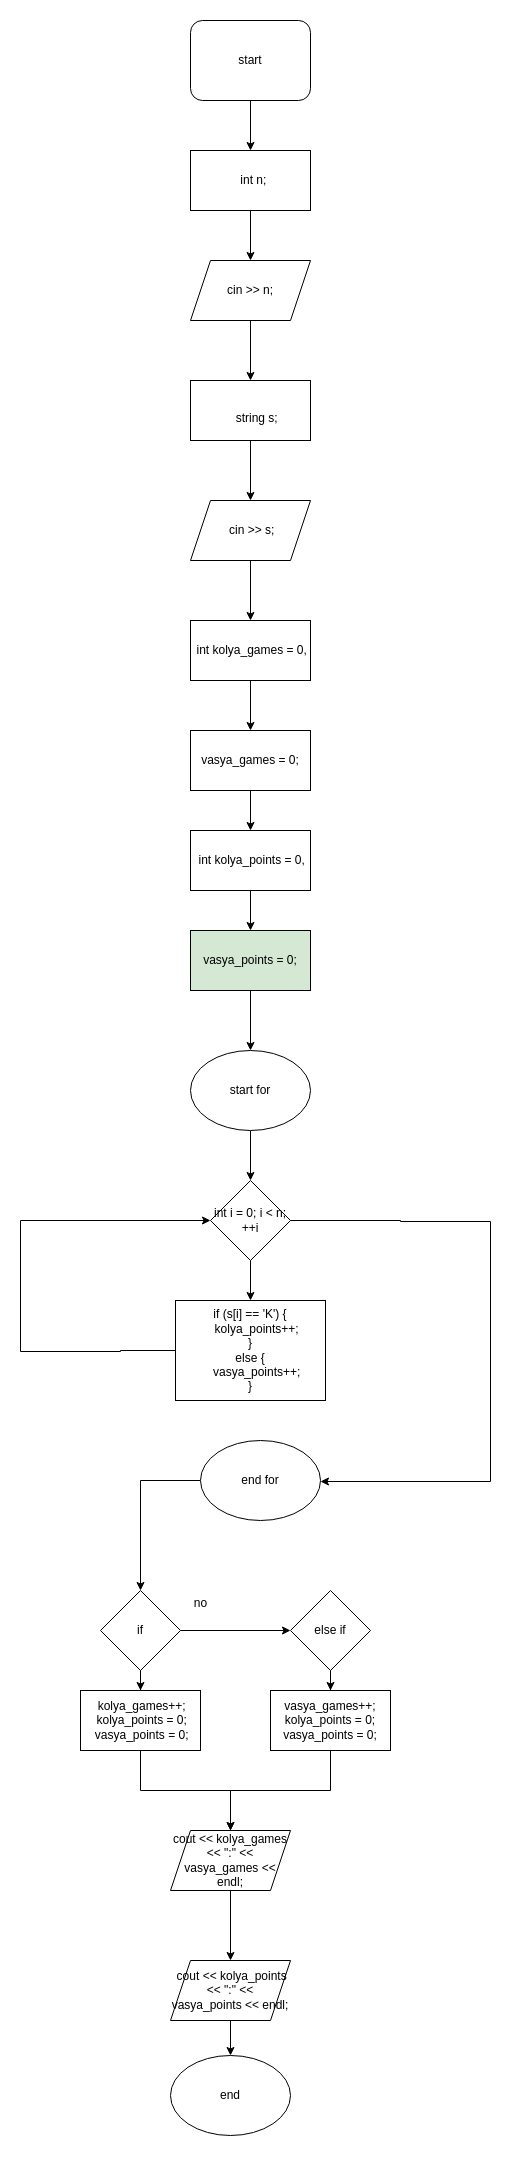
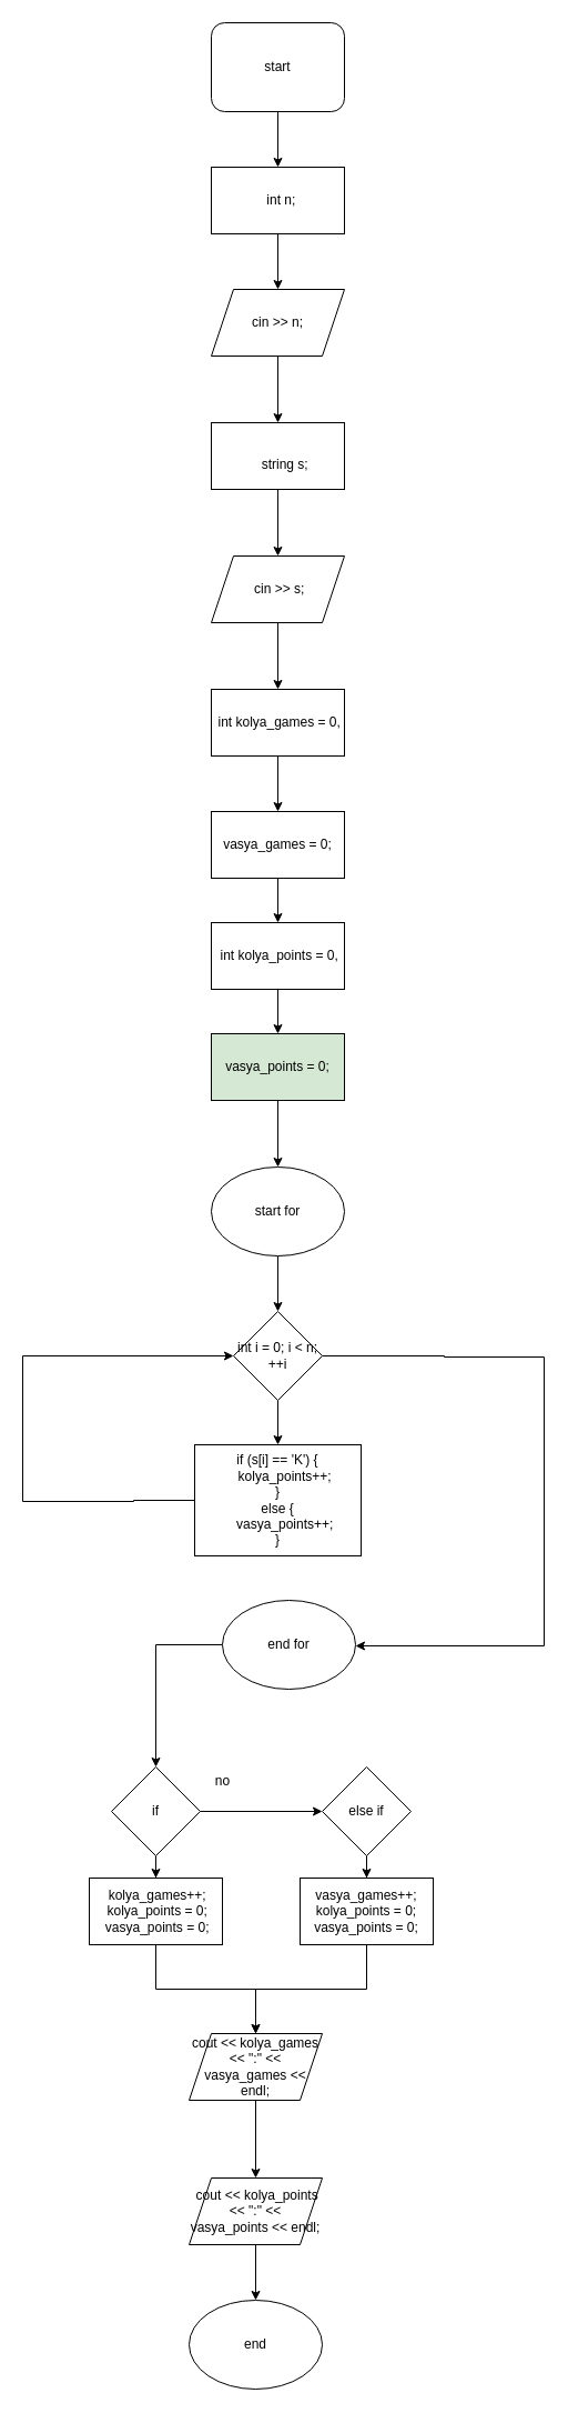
  <mxCell id="0" />
  <mxCell id="1" parent="0" />
  <mxCell id="2" style="edgeStyle=orthogonalEdgeStyle;rounded=0;orthogonalLoop=1;jettySize=auto;html=1;" edge="1" parent="1" source="3" target="5"><mxGeometry relative="1" as="geometry" /></mxCell>
  <mxCell id="3" value="start" style="whiteSpace=wrap;html=1;rounded=1;" vertex="1" parent="1"><mxGeometry x="190" y="20" width="120" height="80" as="geometry" /></mxCell>
  <mxCell id="4" style="edgeStyle=orthogonalEdgeStyle;rounded=0;orthogonalLoop=1;jettySize=auto;html=1;" edge="1" parent="1" source="5" target="7"><mxGeometry relative="1" as="geometry" /></mxCell>
  <mxCell id="5" value="&amp;nbsp; int n;" style="rounded=0;whiteSpace=wrap;html=1;" vertex="1" parent="1"><mxGeometry x="190" y="150" width="120" height="60" as="geometry" /></mxCell>
  <mxCell id="6" style="edgeStyle=orthogonalEdgeStyle;rounded=0;orthogonalLoop=1;jettySize=auto;html=1;entryX=0.5;entryY=0;entryDx=0;entryDy=0;" edge="1" parent="1" source="7" target="9"><mxGeometry relative="1" as="geometry" /></mxCell>
  <mxCell id="7" value="cin &amp;gt;&amp;gt; n;" style="shape=parallelogram;perimeter=parallelogramPerimeter;whiteSpace=wrap;html=1;fixedSize=1;" vertex="1" parent="1"><mxGeometry x="190" y="260" width="120" height="60" as="geometry" /></mxCell>
  <mxCell id="8" style="edgeStyle=orthogonalEdgeStyle;rounded=0;orthogonalLoop=1;jettySize=auto;html=1;" edge="1" parent="1" source="9" target="11"><mxGeometry relative="1" as="geometry" /></mxCell>
  <mxCell id="9" value="&lt;div&gt;&lt;br&gt;&lt;/div&gt;&lt;div&gt;&amp;nbsp; &amp;nbsp; string s;&lt;/div&gt;" style="rounded=0;whiteSpace=wrap;html=1;" vertex="1" parent="1"><mxGeometry x="190" y="380" width="120" height="60" as="geometry" /></mxCell>
  <mxCell id="10" style="edgeStyle=orthogonalEdgeStyle;rounded=0;orthogonalLoop=1;jettySize=auto;html=1;" edge="1" parent="1" source="11" target="13"><mxGeometry relative="1" as="geometry" /></mxCell>
  <mxCell id="11" value="&amp;nbsp;cin &amp;gt;&amp;gt; s;" style="shape=parallelogram;perimeter=parallelogramPerimeter;whiteSpace=wrap;html=1;fixedSize=1;" vertex="1" parent="1"><mxGeometry x="190" y="500" width="120" height="60" as="geometry" /></mxCell>
  <mxCell id="12" style="edgeStyle=orthogonalEdgeStyle;rounded=0;orthogonalLoop=1;jettySize=auto;html=1;entryX=0.5;entryY=0;entryDx=0;entryDy=0;" edge="1" parent="1" source="13" target="15"><mxGeometry relative="1" as="geometry" /></mxCell>
  <mxCell id="13" value="&amp;nbsp;int kolya_games = 0," style="rounded=0;whiteSpace=wrap;html=1;" vertex="1" parent="1"><mxGeometry x="190" y="620" width="120" height="60" as="geometry" /></mxCell>
  <mxCell id="14" style="edgeStyle=orthogonalEdgeStyle;rounded=0;orthogonalLoop=1;jettySize=auto;html=1;" edge="1" parent="1" source="15" target="17"><mxGeometry relative="1" as="geometry" /></mxCell>
  <mxCell id="15" value="vasya_games = 0;" style="rounded=0;whiteSpace=wrap;html=1;" vertex="1" parent="1"><mxGeometry x="190" y="730" width="120" height="60" as="geometry" /></mxCell>
  <mxCell id="16" style="edgeStyle=orthogonalEdgeStyle;rounded=0;orthogonalLoop=1;jettySize=auto;html=1;entryX=0.5;entryY=0;entryDx=0;entryDy=0;" edge="1" parent="1" source="17" target="19"><mxGeometry relative="1" as="geometry" /></mxCell>
  <mxCell id="17" value="&amp;nbsp;int kolya_points = 0," style="rounded=0;whiteSpace=wrap;html=1;" vertex="1" parent="1"><mxGeometry x="190" y="830" width="120" height="60" as="geometry" /></mxCell>
  <mxCell id="18" style="edgeStyle=orthogonalEdgeStyle;rounded=0;orthogonalLoop=1;jettySize=auto;html=1;" edge="1" parent="1" source="19" target="21"><mxGeometry relative="1" as="geometry" /></mxCell>
  <mxCell id="19" value="vasya_points = 0;" style="rounded=0;whiteSpace=wrap;html=1;fillColor=#d5e8d4;" vertex="1" parent="1"><mxGeometry x="190" y="930" width="120" height="60" as="geometry" /></mxCell>
  <mxCell id="20" style="edgeStyle=orthogonalEdgeStyle;rounded=0;orthogonalLoop=1;jettySize=auto;html=1;" edge="1" parent="1" source="21" target="24"><mxGeometry relative="1" as="geometry"><mxPoint x="250" y="1220" as="targetPoint" /></mxGeometry></mxCell>
  <mxCell id="21" value="start for" style="ellipse;whiteSpace=wrap;html=1;" vertex="1" parent="1"><mxGeometry x="190" y="1050" width="120" height="80" as="geometry" /></mxCell>
  <mxCell id="22" style="edgeStyle=orthogonalEdgeStyle;rounded=0;orthogonalLoop=1;jettySize=auto;html=1;" edge="1" parent="1" source="24" target="26"><mxGeometry relative="1" as="geometry"><mxPoint x="250" y="1330" as="targetPoint" /></mxGeometry></mxCell>
  <mxCell id="23" style="edgeStyle=orthogonalEdgeStyle;rounded=0;orthogonalLoop=1;jettySize=auto;html=1;" edge="1" parent="1" source="24" target="28"><mxGeometry relative="1" as="geometry"><mxPoint x="260" y="1480" as="targetPoint" /><Array as="points"><mxPoint x="400" y="1220" /><mxPoint x="400" y="1221" /><mxPoint x="490" y="1221" /><mxPoint x="490" y="1481" /></Array></mxGeometry></mxCell>
  <mxCell id="24" value="int i = 0; i &lt; n; ++i" style="rhombus;whiteSpace=wrap;html=1;" vertex="1" parent="1"><mxGeometry x="210" y="1180" width="80" height="80" as="geometry" /></mxCell>
  <mxCell id="25" style="edgeStyle=orthogonalEdgeStyle;rounded=0;orthogonalLoop=1;jettySize=auto;html=1;entryX=0;entryY=0.5;entryDx=0;entryDy=0;" edge="1" parent="1" source="26" target="24"><mxGeometry relative="1" as="geometry"><mxPoint x="60" y="1220" as="targetPoint" /><Array as="points"><mxPoint x="120" y="1350" /><mxPoint x="120" y="1351" /><mxPoint x="20" y="1351" /><mxPoint x="20" y="1220" /></Array></mxGeometry></mxCell>
  <mxCell id="26" value="if (s[i] == 'K') {&#10;    kolya_points++;&#10;}&#10;else {&#10;    vasya_points++;&#10;}" style="rounded=0;whiteSpace=wrap;html=1;" vertex="1" parent="1"><mxGeometry x="175" y="1300" width="150" height="100" as="geometry" /></mxCell>
  <mxCell id="27" style="edgeStyle=orthogonalEdgeStyle;rounded=0;orthogonalLoop=1;jettySize=auto;html=1;" edge="1" parent="1" source="28" target="31"><mxGeometry relative="1" as="geometry"><mxPoint x="260" y="1640" as="targetPoint" /></mxGeometry></mxCell>
  <mxCell id="28" value="end for" style="ellipse;whiteSpace=wrap;html=1;" vertex="1" parent="1"><mxGeometry x="200" y="1440" width="120" height="80" as="geometry" /></mxCell>
  <mxCell id="29" style="edgeStyle=orthogonalEdgeStyle;rounded=0;orthogonalLoop=1;jettySize=auto;html=1;" edge="1" parent="1" source="31" target="33"><mxGeometry relative="1" as="geometry"><mxPoint x="260" y="1630" as="targetPoint" /></mxGeometry></mxCell>
  <mxCell id="30" style="edgeStyle=orthogonalEdgeStyle;rounded=0;orthogonalLoop=1;jettySize=auto;html=1;" edge="1" parent="1" source="31" target="37"><mxGeometry relative="1" as="geometry"><mxPoint x="140" y="1720" as="targetPoint" /></mxGeometry></mxCell>
  <mxCell id="31" value="if" style="rhombus;whiteSpace=wrap;html=1;" vertex="1" parent="1"><mxGeometry x="100" y="1590" width="80" height="80" as="geometry" /></mxCell>
  <mxCell id="32" style="edgeStyle=orthogonalEdgeStyle;rounded=0;orthogonalLoop=1;jettySize=auto;html=1;" edge="1" parent="1" source="33" target="39"><mxGeometry relative="1" as="geometry"><mxPoint x="330" y="1700" as="targetPoint" /></mxGeometry></mxCell>
  <mxCell id="33" value="else if" style="rhombus;whiteSpace=wrap;html=1;" vertex="1" parent="1"><mxGeometry x="290" y="1590" width="80" height="80" as="geometry" /></mxCell>
  <mxCell id="34" value="yes" style="text;html=1;align=center;verticalAlign=middle;resizable=0;points=[];autosize=1;strokeColor=none;fillColor=none;" vertex="1" parent="1"><mxGeometry x="80" y="1678" width="40" height="30" as="geometry" /></mxCell>
  <mxCell id="35" value="no" style="text;html=1;align=center;verticalAlign=middle;resizable=0;points=[];autosize=1;strokeColor=none;fillColor=none;" vertex="1" parent="1"><mxGeometry x="180" y="1588" width="40" height="30" as="geometry" /></mxCell>
  <mxCell id="36" style="edgeStyle=orthogonalEdgeStyle;rounded=0;orthogonalLoop=1;jettySize=auto;html=1;" edge="1" parent="1" source="37" target="41"><mxGeometry relative="1" as="geometry" /></mxCell>
  <mxCell id="37" value="&lt;div&gt;&amp;nbsp;kolya_games++;&lt;/div&gt;&lt;div&gt;&amp;nbsp;kolya_points = 0;&lt;/div&gt;&lt;div&gt;&amp;nbsp;vasya_points = 0;&lt;/div&gt;" style="rounded=0;whiteSpace=wrap;html=1;" vertex="1" parent="1"><mxGeometry x="80" y="1690" width="120" height="60" as="geometry" /></mxCell>
  <mxCell id="38" style="edgeStyle=orthogonalEdgeStyle;rounded=0;orthogonalLoop=1;jettySize=auto;html=1;" edge="1" parent="1" source="39" target="41"><mxGeometry relative="1" as="geometry" /></mxCell>
  <mxCell id="39" value="&lt;div&gt;vasya_games++;&lt;/div&gt;&lt;div&gt;kolya_points = 0;&lt;/div&gt;&lt;div&gt;vasya_points = 0;&lt;/div&gt;" style="rounded=0;whiteSpace=wrap;html=1;" vertex="1" parent="1"><mxGeometry x="270" y="1690" width="120" height="60" as="geometry" /></mxCell>
  <mxCell id="40" style="edgeStyle=orthogonalEdgeStyle;rounded=0;orthogonalLoop=1;jettySize=auto;html=1;" edge="1" parent="1" source="41" target="43"><mxGeometry relative="1" as="geometry"><mxPoint x="230" y="1990" as="targetPoint" /></mxGeometry></mxCell>
  <mxCell id="41" value="cout &amp;lt;&amp;lt; kolya_games &amp;lt;&amp;lt; &quot;:&quot; &amp;lt;&amp;lt; vasya_games &amp;lt;&amp;lt; endl;" style="shape=parallelogram;perimeter=parallelogramPerimeter;whiteSpace=wrap;html=1;fixedSize=1;" vertex="1" parent="1"><mxGeometry x="170" y="1830" width="120" height="60" as="geometry" /></mxCell>
  <mxCell id="42" style="edgeStyle=orthogonalEdgeStyle;rounded=0;orthogonalLoop=1;jettySize=auto;html=1;" edge="1" parent="1" source="43" target="44"><mxGeometry relative="1" as="geometry"><mxPoint x="230" y="2110" as="targetPoint" /></mxGeometry></mxCell>
  <mxCell id="43" value="&amp;nbsp;cout &amp;lt;&amp;lt; kolya_points &amp;lt;&amp;lt; &quot;:&quot; &amp;lt;&amp;lt; vasya_points &amp;lt;&amp;lt; endl;" style="shape=parallelogram;perimeter=parallelogramPerimeter;whiteSpace=wrap;html=1;fixedSize=1;" vertex="1" parent="1"><mxGeometry x="170" y="1960" width="120" height="60" as="geometry" /></mxCell>
- <mxCell id="44" value="end" style="ellipse;whiteSpace=wrap;html=1;" vertex="1" parent="1"><mxGeometry x="170" y="2055" width="120" height="80" as="geometry" /></mxCell>
+ <mxCell id="44" value="end" style="ellipse;whiteSpace=wrap;html=1;" vertex="1" parent="1"><mxGeometry x="170" y="2070" width="120" height="80" as="geometry" /></mxCell>
